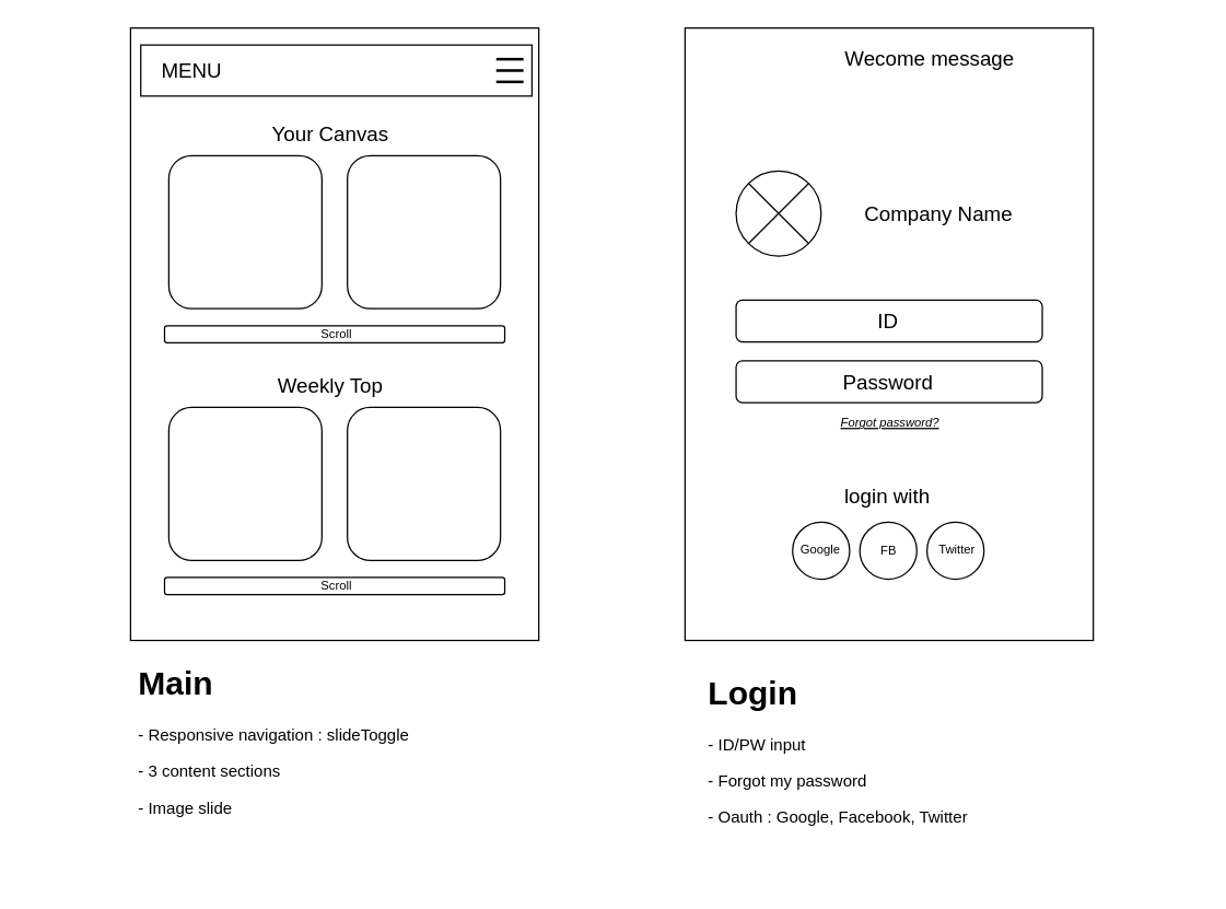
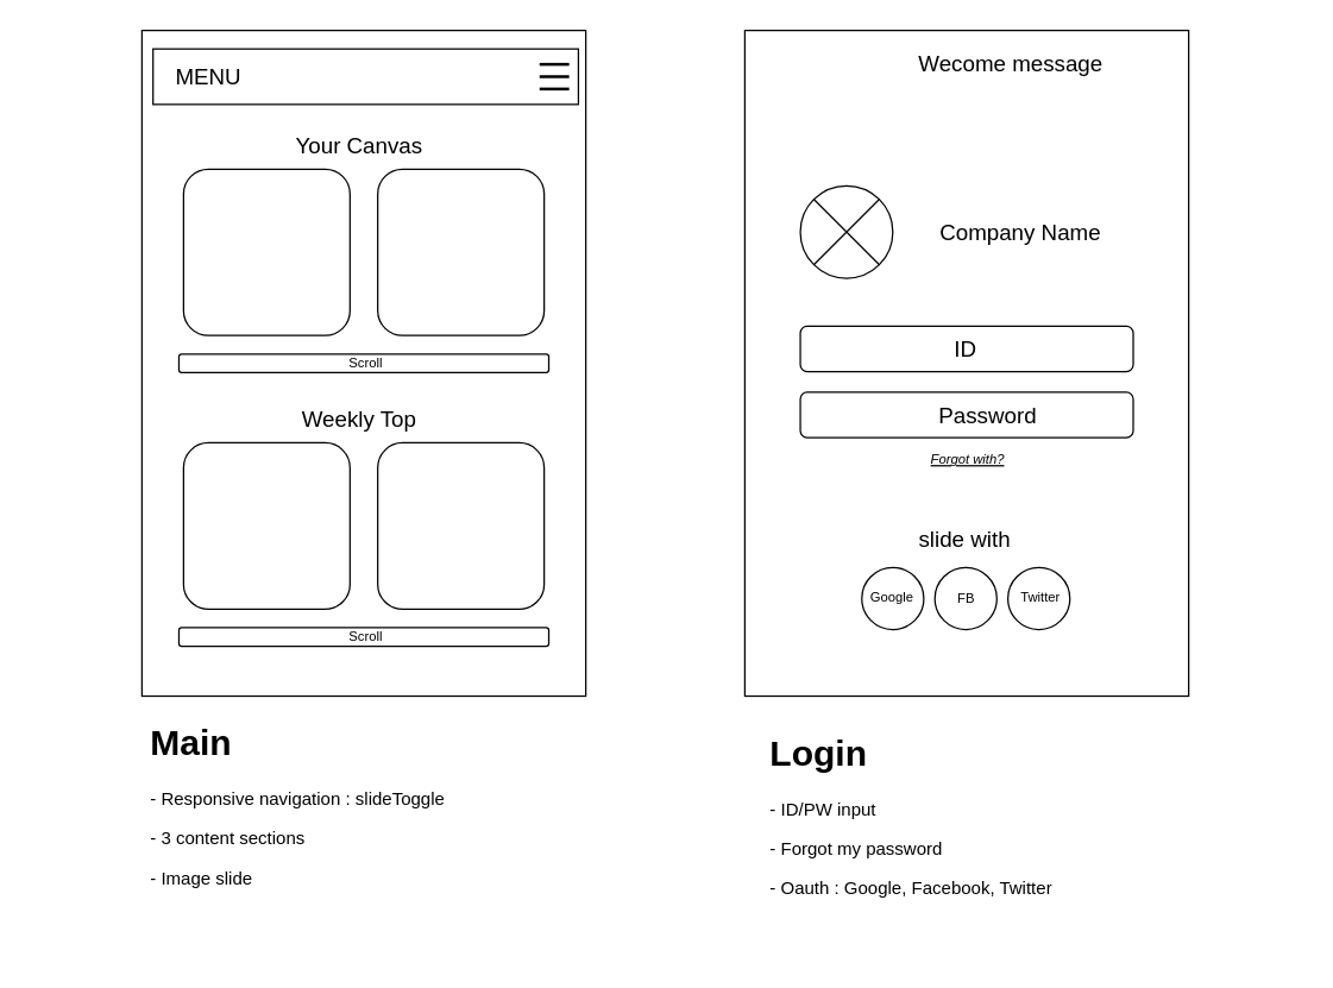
  <mxCell id="0" />
  <mxCell id="1" parent="0" />
  <mxCell id="2" value="" style="group" parent="1" vertex="1" connectable="0"><mxGeometry x="95" y="20" width="716.88" height="622.29" as="geometry" /></mxCell>
  <mxCell id="3" value="" style="rounded=0;whiteSpace=wrap;html=1;rotation=90;" parent="2" vertex="1"><mxGeometry x="-74.675" y="74.675" width="448.05" height="298.699" as="geometry" /></mxCell>
  <mxCell id="4" value="" style="rounded=0;whiteSpace=wrap;html=1;rotation=90;" parent="2" vertex="1"><mxGeometry x="331.059" y="74.675" width="448.05" height="298.699" as="geometry" /></mxCell>
  <mxCell id="5" value="" style="rounded=0;whiteSpace=wrap;html=1;" parent="2" vertex="1"><mxGeometry x="7.468" y="12.446" width="286.254" height="37.337" as="geometry" /></mxCell>
  <mxCell id="6" value="&lt;font style=&quot;font-size: 15px&quot;&gt;MENU&lt;/font&gt;" style="text;html=1;strokeColor=none;fillColor=none;align=center;verticalAlign=middle;whiteSpace=wrap;rounded=0;" parent="2" vertex="1"><mxGeometry x="19.913" y="18.669" width="49.783" height="24.892" as="geometry" /></mxCell>
  <mxCell id="7" value="" style="group" parent="2" vertex="1" connectable="0"><mxGeometry x="267.585" y="18.669" width="19.913" height="24.892" as="geometry" /></mxCell>
  <mxCell id="8" value="" style="line;strokeWidth=2;html=1;" parent="7" vertex="1"><mxGeometry width="19.913" height="8.297" as="geometry" /></mxCell>
  <mxCell id="9" value="" style="line;strokeWidth=2;html=1;" parent="7" vertex="1"><mxGeometry y="8.297" width="19.913" height="8.297" as="geometry" /></mxCell>
  <mxCell id="10" value="" style="line;strokeWidth=2;html=1;" parent="7" vertex="1"><mxGeometry y="16.594" width="19.913" height="8.297" as="geometry" /></mxCell>
  <mxCell id="11" value="" style="rounded=1;whiteSpace=wrap;html=1;" parent="2" vertex="1"><mxGeometry x="28.003" y="93.343" width="112.013" height="112.012" as="geometry" /></mxCell>
  <mxCell id="12" value="" style="rounded=1;whiteSpace=wrap;html=1;" parent="2" vertex="1"><mxGeometry x="158.684" y="93.343" width="112.013" height="112.012" as="geometry" /></mxCell>
  <mxCell id="13" value="&lt;font style=&quot;font-size: 15px&quot;&gt;Your Canvas&lt;/font&gt;" style="text;html=1;strokeColor=none;fillColor=none;align=center;verticalAlign=middle;whiteSpace=wrap;rounded=0;" parent="2" vertex="1"><mxGeometry x="78.409" y="64.718" width="136.904" height="24.892" as="geometry" /></mxCell>
  <mxCell id="14" value="&lt;h1&gt;Main&lt;/h1&gt;&lt;p&gt;- Responsive navigation : slideToggle&lt;/p&gt;&lt;p&gt;- 3 content sections&lt;/p&gt;&lt;p&gt;- Image slide&lt;/p&gt;" style="text;html=1;strokeColor=none;fillColor=none;spacing=5;spacingTop=-20;whiteSpace=wrap;overflow=hidden;rounded=0;" parent="2" vertex="1"><mxGeometry x="1.245" y="460.495" width="236.471" height="161.795" as="geometry" /></mxCell>
  <mxCell id="15" value="" style="rounded=1;whiteSpace=wrap;html=1;" parent="2" vertex="1"><mxGeometry x="24.892" y="217.801" width="248.917" height="12.446" as="geometry" /></mxCell>
  <mxCell id="16" value="" style="rounded=1;whiteSpace=wrap;html=1;" parent="2" vertex="1"><mxGeometry x="28.003" y="277.541" width="112.013" height="112.012" as="geometry" /></mxCell>
  <mxCell id="17" value="" style="rounded=1;whiteSpace=wrap;html=1;" parent="2" vertex="1"><mxGeometry x="158.684" y="277.541" width="112.013" height="112.012" as="geometry" /></mxCell>
  <mxCell id="18" value="&lt;font style=&quot;font-size: 15px&quot;&gt;Weekly Top&lt;/font&gt;" style="text;html=1;strokeColor=none;fillColor=none;align=center;verticalAlign=middle;whiteSpace=wrap;rounded=0;" parent="2" vertex="1"><mxGeometry x="78.409" y="248.916" width="136.904" height="24.892" as="geometry" /></mxCell>
  <mxCell id="19" value="" style="rounded=1;whiteSpace=wrap;html=1;" parent="2" vertex="1"><mxGeometry x="24.892" y="401.999" width="248.917" height="12.446" as="geometry" /></mxCell>
  <mxCell id="20" value="&lt;font style=&quot;font-size: 9px&quot;&gt;Scroll&lt;/font&gt;" style="text;html=1;strokeColor=none;fillColor=none;align=center;verticalAlign=middle;whiteSpace=wrap;rounded=0;" parent="2" vertex="1"><mxGeometry x="125.703" y="210.334" width="49.783" height="24.892" as="geometry" /></mxCell>
  <mxCell id="21" value="&lt;font style=&quot;font-size: 9px&quot;&gt;Scroll&lt;/font&gt;" style="text;html=1;strokeColor=none;fillColor=none;align=center;verticalAlign=middle;whiteSpace=wrap;rounded=0;" parent="2" vertex="1"><mxGeometry x="125.703" y="394.532" width="49.783" height="24.892" as="geometry" /></mxCell>
  <mxCell id="22" value="&lt;h1&gt;Login&lt;/h1&gt;&lt;p&gt;- ID/PW input&lt;/p&gt;&lt;p&gt;- Forgot my password&lt;/p&gt;&lt;p&gt;- Oauth : Google, Facebook, Twitter&lt;/p&gt;" style="text;html=1;strokeColor=none;fillColor=none;spacing=5;spacingTop=-20;whiteSpace=wrap;overflow=hidden;rounded=0;" parent="2" vertex="1"><mxGeometry x="418.18" y="466.717" width="298.7" height="149.35" as="geometry" /></mxCell>
  <mxCell id="23" value="" style="group" parent="2" vertex="1" connectable="0"><mxGeometry x="443.072" y="202.867" width="224.025" height="94.588" as="geometry" /></mxCell>
- <mxCell id="24" value="&lt;font style=&quot;font-size: 9px&quot;&gt;&lt;u&gt;&lt;i&gt;Forgot password?&lt;/i&gt;&lt;/u&gt;&lt;/font&gt;" style="text;html=1;strokeColor=none;fillColor=none;align=center;verticalAlign=middle;whiteSpace=wrap;rounded=0;" parent="23" vertex="1"><mxGeometry x="26.136" y="74.688" width="174.242" height="20.342" as="geometry" /></mxCell>
+ <mxCell id="24" value="&lt;font style=&quot;font-size: 9px&quot;&gt;&lt;u&gt;&lt;i&gt;Forgot with?&lt;/i&gt;&lt;/u&gt;&lt;/font&gt;" style="text;html=1;strokeColor=none;fillColor=none;align=center;verticalAlign=middle;whiteSpace=wrap;rounded=0;" parent="23" vertex="1"><mxGeometry x="26.136" y="74.688" width="174.242" height="20.342" as="geometry" /></mxCell>
  <mxCell id="25" value="" style="group" parent="23" vertex="1" connectable="0"><mxGeometry y="-3.734" width="224.025" height="30.512" as="geometry" /></mxCell>
  <mxCell id="26" value="" style="rounded=1;whiteSpace=wrap;html=1;" parent="25" vertex="1"><mxGeometry width="224.025" height="30.512" as="geometry" /></mxCell>
  <mxCell id="27" value="&lt;span style=&quot;font-size: 15px&quot;&gt;ID&lt;/span&gt;" style="text;html=1;strokeColor=none;fillColor=none;align=center;verticalAlign=middle;whiteSpace=wrap;rounded=0;" parent="25" vertex="1"><mxGeometry x="37.338" y="5.085" width="149.35" height="20.342" as="geometry" /></mxCell>
  <mxCell id="28" value="" style="group" parent="23" vertex="1" connectable="0"><mxGeometry y="40.683" width="224.025" height="30.512" as="geometry" /></mxCell>
  <mxCell id="29" value="" style="rounded=1;whiteSpace=wrap;html=1;" parent="28" vertex="1"><mxGeometry width="224.025" height="30.512" as="geometry" /></mxCell>
- <mxCell id="30" value="&lt;span style=&quot;font-size: 15px&quot;&gt;Password&lt;/span&gt;" style="text;html=1;strokeColor=none;fillColor=none;align=center;verticalAlign=middle;whiteSpace=wrap;rounded=0;" parent="28" vertex="1"><mxGeometry x="37.338" y="5.085" width="149.35" height="20.342" as="geometry" /></mxCell>
+ <mxCell id="30" value="&lt;span style=&quot;font-size: 15px&quot;&gt;Password&lt;/span&gt;" style="text;html=1;strokeColor=none;fillColor=none;align=center;verticalAlign=middle;whiteSpace=wrap;rounded=0;" parent="28" vertex="1"><mxGeometry x="52.338" y="5.085" width="149.35" height="20.342" as="geometry" /></mxCell>
  <mxCell id="31" value="" style="group" parent="2" vertex="1" connectable="0"><mxGeometry x="443.072" y="104.545" width="222.78" height="62.229" as="geometry" /></mxCell>
  <mxCell id="32" value="" style="shape=sumEllipse;perimeter=ellipsePerimeter;whiteSpace=wrap;html=1;backgroundOutline=1;" parent="31" vertex="1"><mxGeometry width="62.229" height="62.229" as="geometry" /></mxCell>
  <mxCell id="33" value="&lt;font style=&quot;font-size: 15px&quot;&gt;Company Name&lt;/font&gt;" style="text;html=1;strokeColor=none;fillColor=none;align=center;verticalAlign=middle;whiteSpace=wrap;rounded=0;" parent="31" vertex="1"><mxGeometry x="73.43" y="18.669" width="149.35" height="24.892" as="geometry" /></mxCell>
  <mxCell id="34" value="&lt;font style=&quot;font-size: 15px&quot;&gt;Wecome message&lt;/font&gt;" style="text;html=1;strokeColor=none;fillColor=none;align=center;verticalAlign=middle;whiteSpace=wrap;rounded=0;" parent="2" vertex="1"><mxGeometry x="501.075" y="9.783" width="168.019" height="24.892" as="geometry" /></mxCell>
  <mxCell id="35" value="" style="group" parent="2" vertex="1" connectable="0"><mxGeometry x="480.409" y="332.925" width="149.35" height="70.319" as="geometry" /></mxCell>
- <mxCell id="36" value="&lt;font style=&quot;font-size: 15px&quot;&gt;login with&lt;/font&gt;" style="text;html=1;strokeColor=none;fillColor=none;align=center;verticalAlign=middle;whiteSpace=wrap;rounded=0;" parent="35" vertex="1"><mxGeometry x="32.67" y="-3.734" width="81.52" height="24.892" as="geometry" /></mxCell>
+ <mxCell id="36" value="&lt;font style=&quot;font-size: 15px&quot;&gt;slide with&lt;/font&gt;" style="text;html=1;strokeColor=none;fillColor=none;align=center;verticalAlign=middle;whiteSpace=wrap;rounded=0;" parent="35" vertex="1"><mxGeometry x="32.67" y="-3.734" width="81.52" height="24.892" as="geometry" /></mxCell>
  <mxCell id="37" value="" style="group" parent="35" vertex="1" connectable="0"><mxGeometry y="28.625" width="49.783" height="41.693" as="geometry" /></mxCell>
  <mxCell id="38" value="" style="ellipse;whiteSpace=wrap;html=1;aspect=fixed;" parent="37" vertex="1"><mxGeometry x="4.045" width="41.693" height="41.693" as="geometry" /></mxCell>
  <mxCell id="39" value="&lt;font style=&quot;font-size: 9px&quot;&gt;Google&lt;/font&gt;" style="text;html=1;strokeColor=none;fillColor=none;align=center;verticalAlign=middle;whiteSpace=wrap;rounded=0;" parent="37" vertex="1"><mxGeometry y="7.156" width="49.783" height="24.892" as="geometry" /></mxCell>
  <mxCell id="40" value="" style="group" parent="35" vertex="1" connectable="0"><mxGeometry x="49.783" y="28.625" width="49.783" height="41.693" as="geometry" /></mxCell>
  <mxCell id="41" value="" style="ellipse;whiteSpace=wrap;html=1;aspect=fixed;" parent="40" vertex="1"><mxGeometry x="3.423" width="41.693" height="41.693" as="geometry" /></mxCell>
  <mxCell id="42" value="&lt;font style=&quot;font-size: 9px&quot;&gt;FB&lt;/font&gt;" style="text;html=1;strokeColor=none;fillColor=none;align=center;verticalAlign=middle;whiteSpace=wrap;rounded=0;" parent="40" vertex="1"><mxGeometry y="8.401" width="49.783" height="24.892" as="geometry" /></mxCell>
  <mxCell id="43" value="" style="group" parent="35" vertex="1" connectable="0"><mxGeometry x="99.567" y="28.625" width="49.783" height="41.693" as="geometry" /></mxCell>
  <mxCell id="44" value="" style="ellipse;whiteSpace=wrap;html=1;aspect=fixed;" parent="43" vertex="1"><mxGeometry x="2.8" width="41.693" height="41.693" as="geometry" /></mxCell>
  <mxCell id="45" value="&lt;font style=&quot;font-size: 9px&quot;&gt;Twitter&lt;/font&gt;" style="text;html=1;strokeColor=none;fillColor=none;align=center;verticalAlign=middle;whiteSpace=wrap;rounded=0;" parent="43" vertex="1"><mxGeometry y="7.156" width="49.783" height="24.892" as="geometry" /></mxCell>
